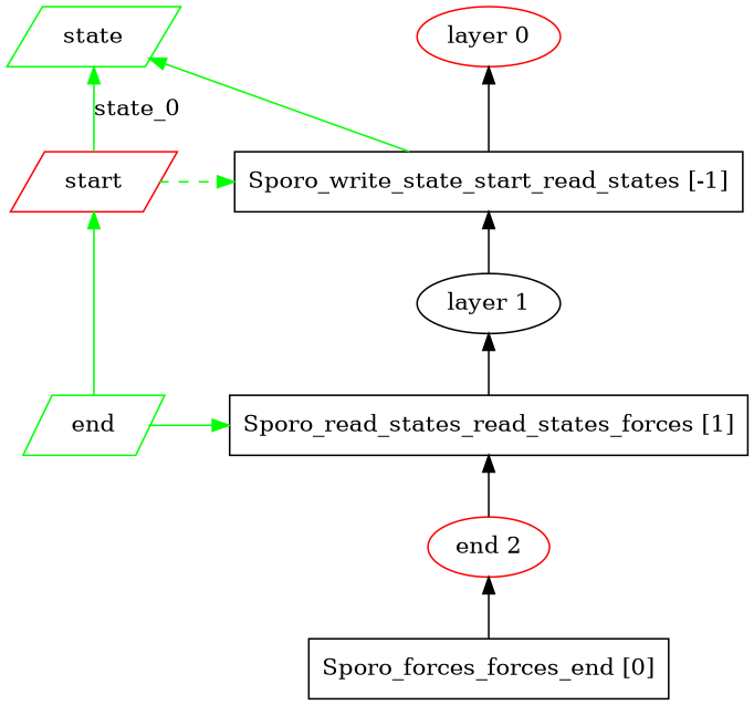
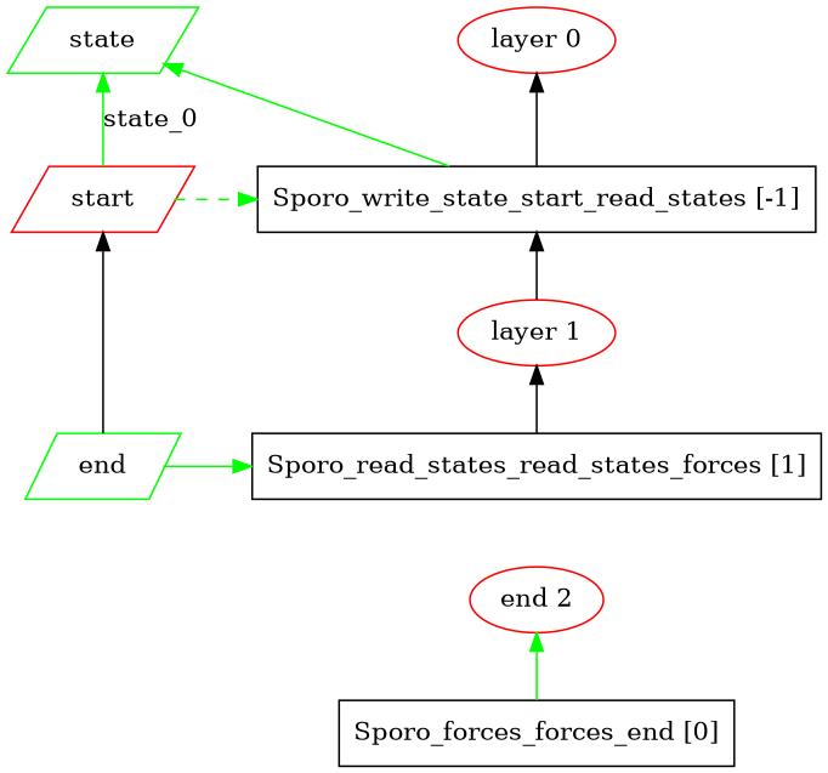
  digraph {
    rankdir=BT
    node [color="#ff0000"]
    n1 [label="Sporo_write_state_start_read_states [-1]" shape=rect color=""]
    n2 [label=start shape=parallelogram]
    n3 [label="Sporo_read_states_read_states_forces [1]" shape=rect color=""]
    n4 [color="#00ff00" label=end shape=parallelogram]
    n5 [label="layer 0"]
    n6 [color="#00ff00" label=state shape=parallelogram]
-   n7 [color=black label="layer 1"]
+   n7 [label="layer 1"]
    n8 [label="end 2"]
    n9 [label="Sporo_forces_forces_end [0]" shape=rect color=""]
    subgraph sub_1 {
      rank=same
      n1
      n2
    }
    subgraph sub_2 {
      rank=same
      n3
      n4
    }
    n1 -> n5
    n1 -> n6 [color="#00ff00" constraint=false]
    n2 -> n1 [color="#00ff00" constraint=false style=dashed]
    n2 -> n6 [color="#00ff00" label=state_0]
    n3 -> n7
-   n4 -> n2 [color="#00ff00"]
+   n4 -> n2 [color=black]
    n4 -> n3 [color="#00ff00" constraint=false]
    n7 -> n1
-   n8 -> n3
-   n9 -> n8
+   n9 -> n8 [color="#00ff00"]
  }
